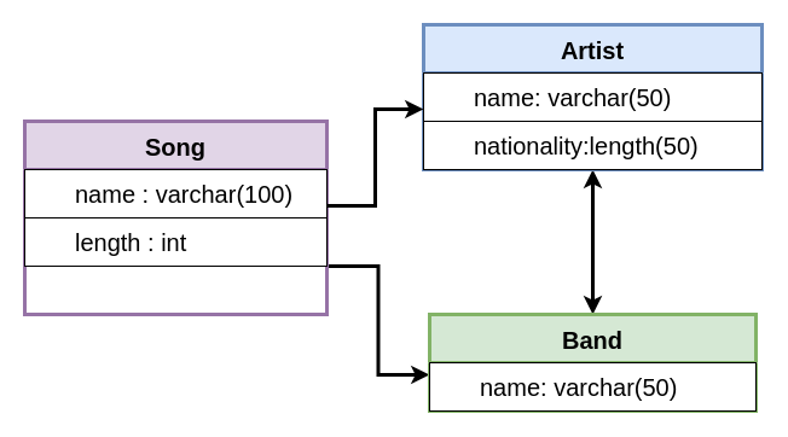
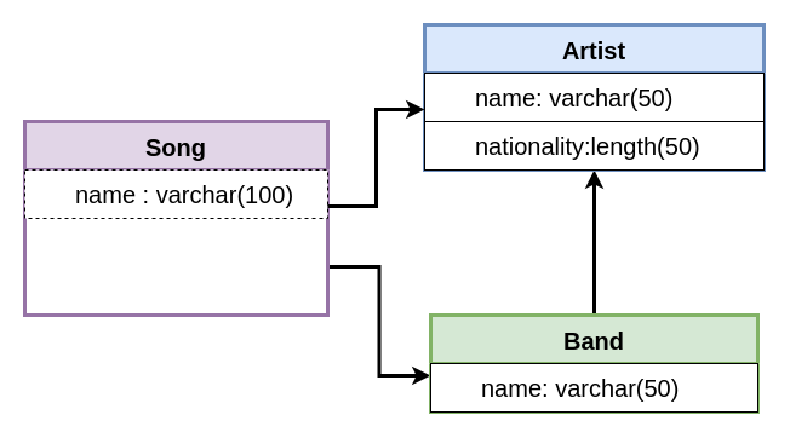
  <mxCell id="0" />
  <mxCell id="1" parent="0" />
  <mxCell id="2" style="edgeStyle=orthogonalEdgeStyle;rounded=0;orthogonalLoop=1;jettySize=auto;html=1;exitX=1;exitY=0.75;exitDx=0;exitDy=0;entryX=0;entryY=0.25;entryDx=0;entryDy=0;strokeWidth=3;fontSize=20;startArrow=none;startFill=0;" edge="1" parent="1" source="3" target="11"><mxGeometry relative="1" as="geometry" /></mxCell>
  <mxCell id="3" value="Song" style="swimlane;fontSize=20;startSize=40;strokeWidth=3;fillColor=#e1d5e7;strokeColor=#9673a6;" vertex="1" parent="1"><mxGeometry x="20" y="100" width="250" height="160" as="geometry"><mxRectangle x="40" y="40" width="90" height="40" as="alternateBounds" /></mxGeometry></mxCell>
- <mxCell id="4" value="&lt;blockquote style=&quot;margin: 0 0 0 40px; border: none; padding: 0px;&quot;&gt;name : varchar(100)&lt;/blockquote&gt;" style="rounded=0;whiteSpace=wrap;html=1;fontSize=20;align=left;" vertex="1" parent="3"><mxGeometry y="40" width="250" height="40" as="geometry" /></mxCell>
- <mxCell id="5" value="&lt;blockquote style=&quot;margin: 0 0 0 40px; border: none; padding: 0px;&quot;&gt;length : int&lt;/blockquote&gt;" style="rounded=0;whiteSpace=wrap;html=1;fontSize=20;align=left;" vertex="1" parent="3"><mxGeometry y="80" width="250" height="40" as="geometry" /></mxCell>
- <mxCell id="6" style="edgeStyle=orthogonalEdgeStyle;rounded=0;orthogonalLoop=1;jettySize=auto;html=1;exitX=0.5;exitY=1;exitDx=0;exitDy=0;entryX=0.5;entryY=0;entryDx=0;entryDy=0;fontSize=20;startArrow=classic;startFill=1;strokeWidth=3;" edge="1" parent="1" source="7" target="10"><mxGeometry relative="1" as="geometry" /></mxCell>
+ <mxCell id="4" value="&lt;blockquote style=&quot;margin: 0 0 0 40px; border: none; padding: 0px;&quot;&gt;name : varchar(100)&lt;/blockquote&gt;" style="rounded=0;whiteSpace=wrap;html=1;fontSize=20;align=left;dashed=1;" vertex="1" parent="3"><mxGeometry y="40" width="250" height="40" as="geometry" /></mxCell>
+ <mxCell id="6" style="edgeStyle=orthogonalEdgeStyle;rounded=0;orthogonalLoop=1;jettySize=auto;html=1;exitX=0.5;exitY=1;exitDx=0;exitDy=0;entryX=0.5;entryY=0;entryDx=0;entryDy=0;fontSize=20;startArrow=classic;startFill=1;strokeWidth=3;endArrow=none;" edge="1" parent="1" source="7" target="10"><mxGeometry relative="1" as="geometry" /></mxCell>
  <mxCell id="7" value="Artist" style="swimlane;fontSize=20;startSize=40;strokeWidth=3;fillColor=#dae8fc;strokeColor=#6c8ebf;" vertex="1" parent="1"><mxGeometry x="350" y="20" width="280" height="120" as="geometry"><mxRectangle x="280" y="40" width="90" height="40" as="alternateBounds" /></mxGeometry></mxCell>
  <mxCell id="8" value="&lt;blockquote style=&quot;margin: 0 0 0 40px; border: none; padding: 0px;&quot;&gt;name: varchar(50)&lt;/blockquote&gt;" style="rounded=0;whiteSpace=wrap;html=1;fontSize=20;align=left;" vertex="1" parent="7"><mxGeometry y="40" width="280" height="40" as="geometry" /></mxCell>
  <mxCell id="9" value="&lt;blockquote style=&quot;margin: 0 0 0 40px; border: none; padding: 0px;&quot;&gt;nationality:length(50)&lt;/blockquote&gt;" style="rounded=0;whiteSpace=wrap;html=1;fontSize=20;align=left;" vertex="1" parent="7"><mxGeometry y="80" width="280" height="40" as="geometry" /></mxCell>
  <mxCell id="10" value="Band" style="swimlane;fontSize=20;startSize=40;strokeWidth=3;fillColor=#d5e8d4;strokeColor=#82b366;" vertex="1" parent="1"><mxGeometry x="355" y="260" width="270" height="80" as="geometry"><mxRectangle x="520" y="40" width="90" height="40" as="alternateBounds" /></mxGeometry></mxCell>
  <mxCell id="11" value="&lt;blockquote style=&quot;margin: 0 0 0 40px; border: none; padding: 0px;&quot;&gt;name: varchar(50)&lt;/blockquote&gt;" style="rounded=0;whiteSpace=wrap;html=1;fontSize=20;align=left;" vertex="1" parent="10"><mxGeometry y="40" width="270" height="40" as="geometry" /></mxCell>
  <mxCell id="12" style="edgeStyle=orthogonalEdgeStyle;rounded=0;orthogonalLoop=1;jettySize=auto;html=1;exitX=1;exitY=0.75;exitDx=0;exitDy=0;entryX=0;entryY=0.75;entryDx=0;entryDy=0;strokeWidth=3;fontSize=20;startArrow=none;startFill=0;" edge="1" parent="1" source="4" target="8"><mxGeometry relative="1" as="geometry" /></mxCell>
